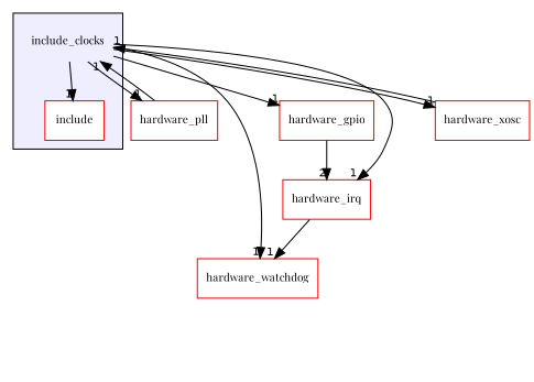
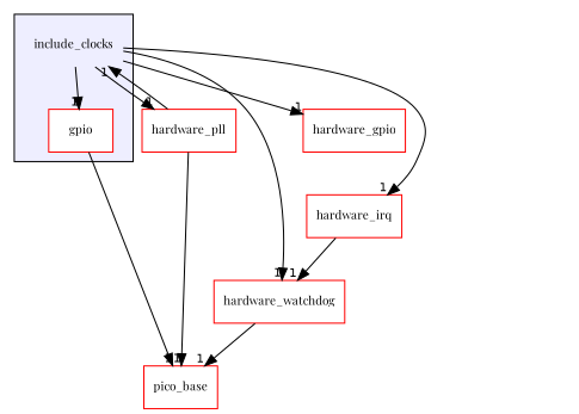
  digraph {
    compound=true
    fontname="Playfair Display"
    node [fontname="Playfair Display" fontsize=10 shape=box color=red fillcolor=white style=filled]
    edge [fontname="Playfair Display" headlabel=1 labeldistance=1.5 labelfontname=Helvetica labelfontsize=10]
    n1 [label=include_clocks shape=plaintext color="" fillcolor="" style=""]
-   n2 [label=include]
+   n2 [label=gpio]
    n3 [label=hardware_pll]
    n4 [label=hardware_watchdog]
    n5 [label=hardware_gpio]
    n6 [label=hardware_irq]
-   n7 [label=hardware_xosc]
+   n8 [label=pico_base]
    subgraph cluster_1 {
      bgcolor="#eeeeff"
      pencolor=black
      n1
      n2
    }
    n1 -> n2
    n1 -> n3
    n1 -> n4
    n1 -> n5
    n1 -> n6
-   n1 -> n7
+   n2 -> n8
    n3 -> n1
-   n5 -> n6 [headlabel=2]
+   n3 -> n8
+   n4 -> n8
    n6 -> n4
-   n7 -> n1
  }
